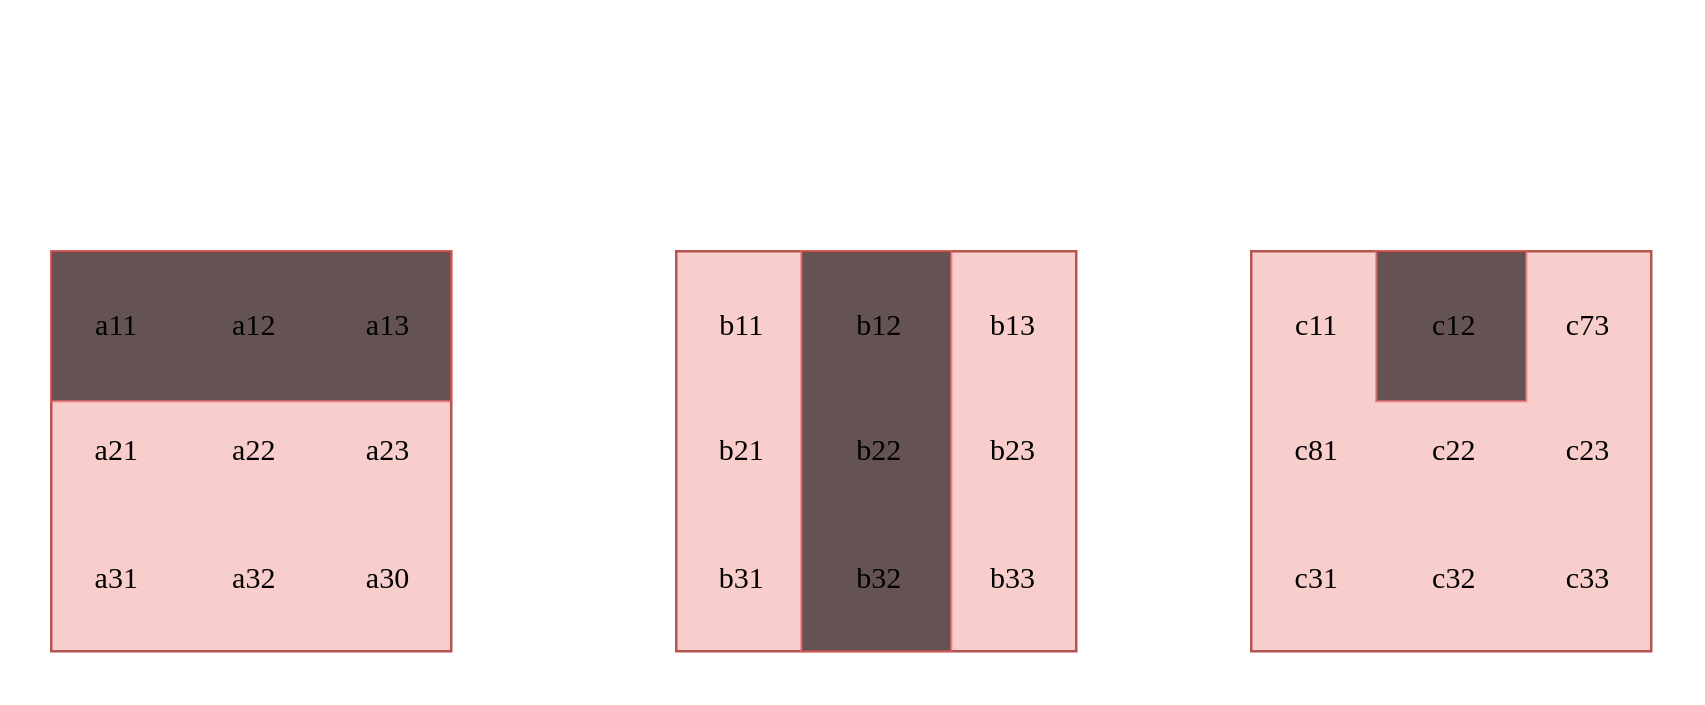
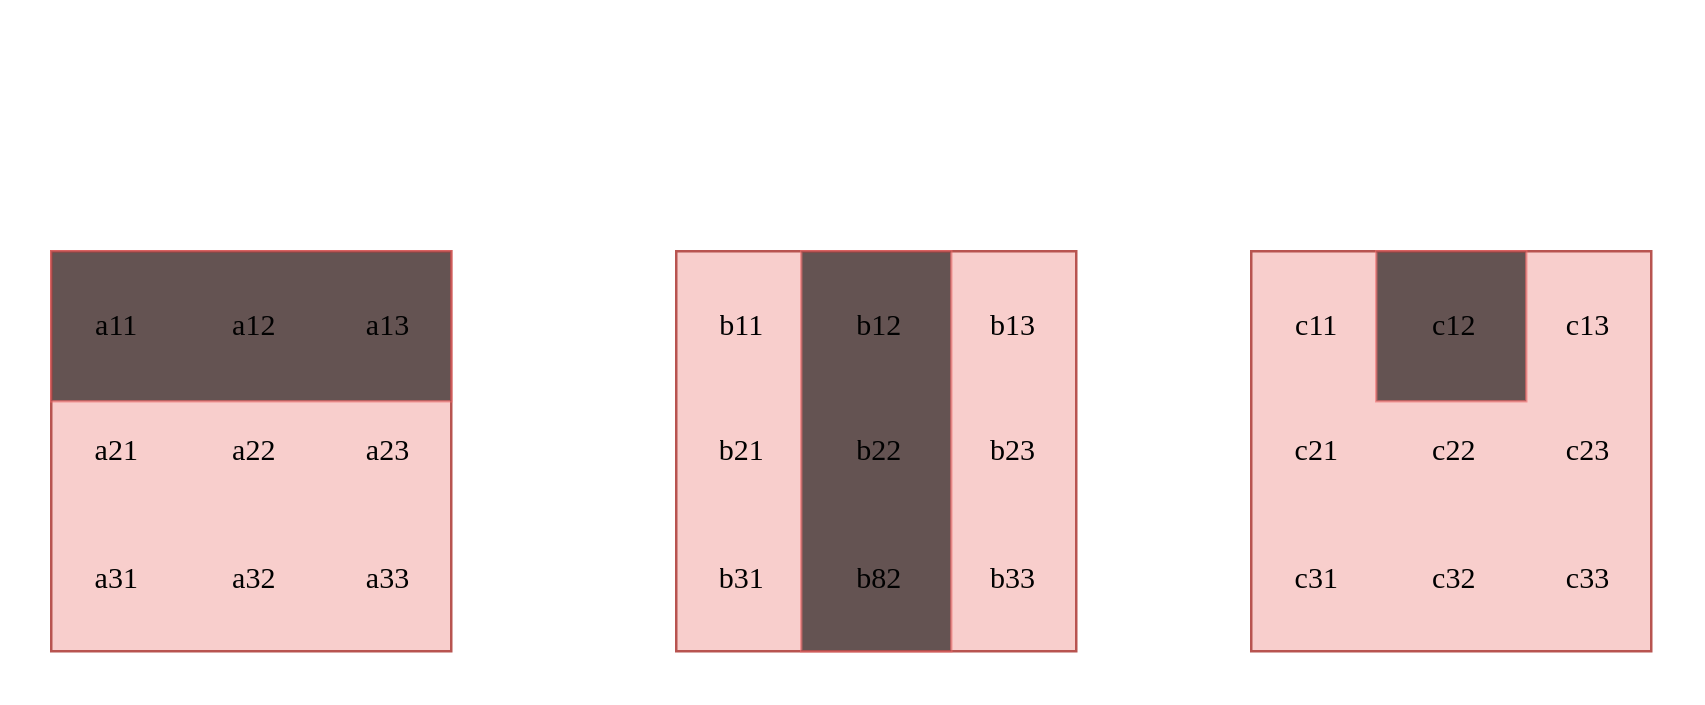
  <mxCell id="0" />
  <mxCell id="1" parent="0" />
  <mxCell id="2" value="" style="whiteSpace=wrap;html=1;aspect=fixed;fillColor=#f8cecc;strokeColor=#b85450;fontFamily=Comic Sans MS;" parent="1" vertex="1"><mxGeometry x="20" y="100" width="160" height="160" as="geometry" /></mxCell>
  <mxCell id="3" value="" style="whiteSpace=wrap;html=1;aspect=fixed;fillColor=#f8cecc;strokeColor=#b85450;fontFamily=Comic Sans MS;" parent="1" vertex="1"><mxGeometry x="270" y="100" width="160" height="160" as="geometry" /></mxCell>
  <mxCell id="4" value="&lt;font style=&quot;font-size: 48px;&quot;&gt;x&lt;/font&gt;" style="text;html=1;align=center;verticalAlign=middle;resizable=0;points=[];autosize=1;strokeColor=none;fillColor=none;rotation=0;fontFamily=Comic Sans MS;fontColor=#FFFFFF;" parent="1" vertex="1"><mxGeometry x="200" y="140" width="50" height="70" as="geometry" /></mxCell>
  <mxCell id="5" value="B" style="text;html=1;align=center;verticalAlign=middle;resizable=0;points=[];autosize=1;strokeColor=none;fillColor=none;fontSize=48;fontColor=#FFFFFF;" parent="1" vertex="1"><mxGeometry x="315" y="20" width="60" height="70" as="geometry" /></mxCell>
  <mxCell id="6" value="" style="whiteSpace=wrap;html=1;aspect=fixed;fillColor=#f8cecc;strokeColor=#b85450;fontFamily=Comic Sans MS;" parent="1" vertex="1"><mxGeometry x="500" y="100" width="160" height="160" as="geometry" /></mxCell>
  <mxCell id="7" value="=" style="text;html=1;align=center;verticalAlign=middle;resizable=0;points=[];autosize=1;strokeColor=none;fillColor=none;fontSize=48;fontFamily=Comic Sans MS;fontColor=#FFFFFF;" parent="1" vertex="1"><mxGeometry x="440" y="145" width="50" height="70" as="geometry" /></mxCell>
  <mxCell id="8" value="" style="shape=table;html=1;whiteSpace=wrap;startSize=0;container=1;collapsible=0;childLayout=tableLayout;columnLines=0;rowLines=0;fontSize=48;labelBackgroundColor=default;fillColor=#030303;swimlaneFillColor=default;strokeColor=none;swimlaneLine=0;fontColor=#000000;opacity=0;fontFamily=Comic Sans MS;" parent="1" vertex="1"><mxGeometry x="20" y="100" width="160" height="160" as="geometry" /></mxCell>
  <mxCell id="9" value="" style="shape=tableRow;horizontal=0;startSize=0;swimlaneHead=0;swimlaneBody=0;top=0;left=0;bottom=0;right=0;collapsible=0;dropTarget=0;fillColor=none;points=[[0,0.5],[1,0.5]];portConstraint=eastwest;fontSize=48;fontColor=#000000;fontFamily=Comic Sans MS;" parent="8" vertex="1"><mxGeometry width="160" height="59" as="geometry" /></mxCell>
  <mxCell id="10" value="a11" style="shape=partialRectangle;html=1;whiteSpace=wrap;connectable=0;fillColor=none;top=0;left=0;bottom=0;right=0;overflow=hidden;fontSize=12;fontColor=#000000;fontFamily=Comic Sans MS;" parent="9" vertex="1"><mxGeometry width="53" height="59" as="geometry"><mxRectangle width="53" height="59" as="alternateBounds" /></mxGeometry></mxCell>
  <mxCell id="11" value="a12" style="shape=partialRectangle;html=1;whiteSpace=wrap;connectable=0;fillColor=none;top=0;left=0;bottom=0;right=0;overflow=hidden;fontSize=12;fontColor=#000000;fontFamily=Comic Sans MS;" parent="9" vertex="1"><mxGeometry x="53" width="57" height="59" as="geometry"><mxRectangle width="57" height="59" as="alternateBounds" /></mxGeometry></mxCell>
  <mxCell id="12" value="a13" style="shape=partialRectangle;html=1;whiteSpace=wrap;connectable=0;fillColor=none;top=0;left=0;bottom=0;right=0;overflow=hidden;fontSize=12;fontColor=#000000;fontFamily=Comic Sans MS;" parent="9" vertex="1"><mxGeometry x="110" width="50" height="59" as="geometry"><mxRectangle width="50" height="59" as="alternateBounds" /></mxGeometry></mxCell>
  <mxCell id="13" value="" style="shape=tableRow;horizontal=0;startSize=0;swimlaneHead=0;swimlaneBody=0;top=0;left=0;bottom=0;right=0;collapsible=0;dropTarget=0;fillColor=none;points=[[0,0.5],[1,0.5]];portConstraint=eastwest;fontSize=48;fontColor=#000000;fontFamily=Comic Sans MS;" parent="8" vertex="1"><mxGeometry y="59" width="160" height="42" as="geometry" /></mxCell>
  <mxCell id="14" value="a21" style="shape=partialRectangle;html=1;whiteSpace=wrap;connectable=0;fillColor=none;top=0;left=0;bottom=0;right=0;overflow=hidden;fontSize=12;fontColor=#000000;fontFamily=Comic Sans MS;" parent="13" vertex="1"><mxGeometry width="53" height="42" as="geometry"><mxRectangle width="53" height="42" as="alternateBounds" /></mxGeometry></mxCell>
  <mxCell id="15" value="a22" style="shape=partialRectangle;html=1;whiteSpace=wrap;connectable=0;fillColor=none;top=0;left=0;bottom=0;right=0;overflow=hidden;fontSize=12;fontColor=#000000;fontFamily=Comic Sans MS;" parent="13" vertex="1"><mxGeometry x="53" width="57" height="42" as="geometry"><mxRectangle width="57" height="42" as="alternateBounds" /></mxGeometry></mxCell>
  <mxCell id="16" value="a23" style="shape=partialRectangle;html=1;whiteSpace=wrap;connectable=0;fillColor=none;top=0;left=0;bottom=0;right=0;overflow=hidden;fontSize=12;fontColor=#000000;fontFamily=Comic Sans MS;" parent="13" vertex="1"><mxGeometry x="110" width="50" height="42" as="geometry"><mxRectangle width="50" height="42" as="alternateBounds" /></mxGeometry></mxCell>
  <mxCell id="17" value="" style="shape=tableRow;horizontal=0;startSize=0;swimlaneHead=0;swimlaneBody=0;top=0;left=0;bottom=0;right=0;collapsible=0;dropTarget=0;fillColor=none;points=[[0,0.5],[1,0.5]];portConstraint=eastwest;fontSize=48;fontColor=#000000;fontFamily=Comic Sans MS;" parent="8" vertex="1"><mxGeometry y="101" width="160" height="59" as="geometry" /></mxCell>
  <mxCell id="18" value="a31" style="shape=partialRectangle;html=1;whiteSpace=wrap;connectable=0;fillColor=none;top=0;left=0;bottom=0;right=0;overflow=hidden;fontSize=12;fontColor=#000000;fontFamily=Comic Sans MS;" parent="17" vertex="1"><mxGeometry width="53" height="59" as="geometry"><mxRectangle width="53" height="59" as="alternateBounds" /></mxGeometry></mxCell>
  <mxCell id="19" value="a32" style="shape=partialRectangle;html=1;whiteSpace=wrap;connectable=0;fillColor=none;top=0;left=0;bottom=0;right=0;overflow=hidden;fontSize=12;fontColor=#000000;fontFamily=Comic Sans MS;" parent="17" vertex="1"><mxGeometry x="53" width="57" height="59" as="geometry"><mxRectangle width="57" height="59" as="alternateBounds" /></mxGeometry></mxCell>
- <mxCell id="20" value="a30&lt;br&gt;" style="shape=partialRectangle;html=1;whiteSpace=wrap;connectable=0;fillColor=none;top=0;left=0;bottom=0;right=0;overflow=hidden;fontSize=12;fontColor=#000000;fontFamily=Comic Sans MS;" parent="17" vertex="1"><mxGeometry x="110" width="50" height="59" as="geometry"><mxRectangle width="50" height="59" as="alternateBounds" /></mxGeometry></mxCell>
+ <mxCell id="20" value="a33&lt;br&gt;" style="shape=partialRectangle;html=1;whiteSpace=wrap;connectable=0;fillColor=none;top=0;left=0;bottom=0;right=0;overflow=hidden;fontSize=12;fontColor=#000000;fontFamily=Comic Sans MS;" parent="17" vertex="1"><mxGeometry x="110" width="50" height="59" as="geometry"><mxRectangle width="50" height="59" as="alternateBounds" /></mxGeometry></mxCell>
  <mxCell id="21" value="" style="shape=table;html=1;whiteSpace=wrap;startSize=0;container=1;collapsible=0;childLayout=tableLayout;columnLines=0;rowLines=0;fontSize=48;labelBackgroundColor=default;fillColor=#f8cecc;swimlaneFillColor=default;strokeColor=default;swimlaneLine=0;opacity=0;fontFamily=Comic Sans MS;" parent="1" vertex="1"><mxGeometry x="270" y="100" width="160" height="160" as="geometry" /></mxCell>
  <mxCell id="22" value="" style="shape=tableRow;horizontal=0;startSize=0;swimlaneHead=0;swimlaneBody=0;top=0;left=0;bottom=0;right=0;collapsible=0;dropTarget=0;fillColor=none;points=[[0,0.5],[1,0.5]];portConstraint=eastwest;fontSize=48;fontColor=#000000;fontFamily=Comic Sans MS;" parent="21" vertex="1"><mxGeometry width="160" height="59" as="geometry" /></mxCell>
  <mxCell id="23" value="b11" style="shape=partialRectangle;html=1;whiteSpace=wrap;connectable=0;fillColor=none;top=0;left=0;bottom=0;right=0;overflow=hidden;fontSize=12;fontColor=#000000;fontFamily=Comic Sans MS;" parent="22" vertex="1"><mxGeometry width="53" height="59" as="geometry"><mxRectangle width="53" height="59" as="alternateBounds" /></mxGeometry></mxCell>
  <mxCell id="24" value="b12" style="shape=partialRectangle;html=1;whiteSpace=wrap;connectable=0;fillColor=none;top=0;left=0;bottom=0;right=0;overflow=hidden;fontSize=12;fontColor=#000000;fontFamily=Comic Sans MS;" parent="22" vertex="1"><mxGeometry x="53" width="57" height="59" as="geometry"><mxRectangle width="57" height="59" as="alternateBounds" /></mxGeometry></mxCell>
  <mxCell id="25" value="b13" style="shape=partialRectangle;html=1;whiteSpace=wrap;connectable=0;fillColor=none;top=0;left=0;bottom=0;right=0;overflow=hidden;fontSize=12;fontColor=#000000;fontFamily=Comic Sans MS;" parent="22" vertex="1"><mxGeometry x="110" width="50" height="59" as="geometry"><mxRectangle width="50" height="59" as="alternateBounds" /></mxGeometry></mxCell>
  <mxCell id="26" value="" style="shape=tableRow;horizontal=0;startSize=0;swimlaneHead=0;swimlaneBody=0;top=0;left=0;bottom=0;right=0;collapsible=0;dropTarget=0;fillColor=none;points=[[0,0.5],[1,0.5]];portConstraint=eastwest;fontSize=48;fontColor=#000000;fontFamily=Comic Sans MS;" parent="21" vertex="1"><mxGeometry y="59" width="160" height="42" as="geometry" /></mxCell>
  <mxCell id="27" value="b21" style="shape=partialRectangle;html=1;whiteSpace=wrap;connectable=0;fillColor=none;top=0;left=0;bottom=0;right=0;overflow=hidden;fontSize=12;fontColor=#000000;fontFamily=Comic Sans MS;" parent="26" vertex="1"><mxGeometry width="53" height="42" as="geometry"><mxRectangle width="53" height="42" as="alternateBounds" /></mxGeometry></mxCell>
  <mxCell id="28" value="b22" style="shape=partialRectangle;html=1;whiteSpace=wrap;connectable=0;fillColor=none;top=0;left=0;bottom=0;right=0;overflow=hidden;fontSize=12;fontColor=#000000;fontFamily=Comic Sans MS;" parent="26" vertex="1"><mxGeometry x="53" width="57" height="42" as="geometry"><mxRectangle width="57" height="42" as="alternateBounds" /></mxGeometry></mxCell>
  <mxCell id="29" value="b23" style="shape=partialRectangle;html=1;whiteSpace=wrap;connectable=0;fillColor=none;top=0;left=0;bottom=0;right=0;overflow=hidden;fontSize=12;fontColor=#000000;fontFamily=Comic Sans MS;" parent="26" vertex="1"><mxGeometry x="110" width="50" height="42" as="geometry"><mxRectangle width="50" height="42" as="alternateBounds" /></mxGeometry></mxCell>
  <mxCell id="30" value="" style="shape=tableRow;horizontal=0;startSize=0;swimlaneHead=0;swimlaneBody=0;top=0;left=0;bottom=0;right=0;collapsible=0;dropTarget=0;fillColor=none;points=[[0,0.5],[1,0.5]];portConstraint=eastwest;fontSize=48;fontColor=#000000;fontFamily=Comic Sans MS;" parent="21" vertex="1"><mxGeometry y="101" width="160" height="59" as="geometry" /></mxCell>
  <mxCell id="31" value="b31" style="shape=partialRectangle;html=1;whiteSpace=wrap;connectable=0;fillColor=none;top=0;left=0;bottom=0;right=0;overflow=hidden;fontSize=12;fontColor=#000000;fontFamily=Comic Sans MS;" parent="30" vertex="1"><mxGeometry width="53" height="59" as="geometry"><mxRectangle width="53" height="59" as="alternateBounds" /></mxGeometry></mxCell>
- <mxCell id="32" value="b32" style="shape=partialRectangle;html=1;whiteSpace=wrap;connectable=0;fillColor=none;top=0;left=0;bottom=0;right=0;overflow=hidden;fontSize=12;fontColor=#000000;fontFamily=Comic Sans MS;" parent="30" vertex="1"><mxGeometry x="53" width="57" height="59" as="geometry"><mxRectangle width="57" height="59" as="alternateBounds" /></mxGeometry></mxCell>
+ <mxCell id="32" value="b82" style="shape=partialRectangle;html=1;whiteSpace=wrap;connectable=0;fillColor=none;top=0;left=0;bottom=0;right=0;overflow=hidden;fontSize=12;fontColor=#000000;fontFamily=Comic Sans MS;" parent="30" vertex="1"><mxGeometry x="53" width="57" height="59" as="geometry"><mxRectangle width="57" height="59" as="alternateBounds" /></mxGeometry></mxCell>
  <mxCell id="33" value="b33&lt;br&gt;" style="shape=partialRectangle;html=1;whiteSpace=wrap;connectable=0;fillColor=none;top=0;left=0;bottom=0;right=0;overflow=hidden;fontSize=12;fontColor=#000000;fontFamily=Comic Sans MS;" parent="30" vertex="1"><mxGeometry x="110" width="50" height="59" as="geometry"><mxRectangle width="50" height="59" as="alternateBounds" /></mxGeometry></mxCell>
  <mxCell id="34" value="" style="shape=table;html=1;whiteSpace=wrap;startSize=0;container=1;collapsible=0;childLayout=tableLayout;columnLines=0;rowLines=0;fontSize=48;labelBackgroundColor=default;fillColor=#030303;swimlaneFillColor=default;strokeColor=none;swimlaneLine=0;fontColor=#000000;opacity=0;fontFamily=Comic Sans MS;" parent="1" vertex="1"><mxGeometry x="500" y="100" width="160" height="160" as="geometry" /></mxCell>
  <mxCell id="35" value="" style="shape=tableRow;horizontal=0;startSize=0;swimlaneHead=0;swimlaneBody=0;top=0;left=0;bottom=0;right=0;collapsible=0;dropTarget=0;fillColor=none;points=[[0,0.5],[1,0.5]];portConstraint=eastwest;fontSize=48;fontColor=#000000;fontFamily=Comic Sans MS;" parent="34" vertex="1"><mxGeometry width="160" height="59" as="geometry" /></mxCell>
  <mxCell id="36" value="c11" style="shape=partialRectangle;html=1;whiteSpace=wrap;connectable=0;fillColor=none;top=0;left=0;bottom=0;right=0;overflow=hidden;fontSize=12;fontColor=#000000;fontFamily=Comic Sans MS;" parent="35" vertex="1"><mxGeometry width="53" height="59" as="geometry"><mxRectangle width="53" height="59" as="alternateBounds" /></mxGeometry></mxCell>
  <mxCell id="37" value="c12" style="shape=partialRectangle;html=1;whiteSpace=wrap;connectable=0;fillColor=none;top=0;left=0;bottom=0;right=0;overflow=hidden;fontSize=12;fontColor=#000000;fontFamily=Comic Sans MS;" parent="35" vertex="1"><mxGeometry x="53" width="57" height="59" as="geometry"><mxRectangle width="57" height="59" as="alternateBounds" /></mxGeometry></mxCell>
- <mxCell id="38" value="c73" style="shape=partialRectangle;html=1;whiteSpace=wrap;connectable=0;fillColor=none;top=0;left=0;bottom=0;right=0;overflow=hidden;fontSize=12;fontColor=#000000;fontFamily=Comic Sans MS;" parent="35" vertex="1"><mxGeometry x="110" width="50" height="59" as="geometry"><mxRectangle width="50" height="59" as="alternateBounds" /></mxGeometry></mxCell>
+ <mxCell id="38" value="c13" style="shape=partialRectangle;html=1;whiteSpace=wrap;connectable=0;fillColor=none;top=0;left=0;bottom=0;right=0;overflow=hidden;fontSize=12;fontColor=#000000;fontFamily=Comic Sans MS;" parent="35" vertex="1"><mxGeometry x="110" width="50" height="59" as="geometry"><mxRectangle width="50" height="59" as="alternateBounds" /></mxGeometry></mxCell>
  <mxCell id="39" value="" style="shape=tableRow;horizontal=0;startSize=0;swimlaneHead=0;swimlaneBody=0;top=0;left=0;bottom=0;right=0;collapsible=0;dropTarget=0;fillColor=none;points=[[0,0.5],[1,0.5]];portConstraint=eastwest;fontSize=48;fontColor=#000000;fontFamily=Comic Sans MS;" parent="34" vertex="1"><mxGeometry y="59" width="160" height="42" as="geometry" /></mxCell>
- <mxCell id="40" value="c81" style="shape=partialRectangle;html=1;whiteSpace=wrap;connectable=0;fillColor=none;top=0;left=0;bottom=0;right=0;overflow=hidden;fontSize=12;fontColor=#000000;fontFamily=Comic Sans MS;" parent="39" vertex="1"><mxGeometry width="53" height="42" as="geometry"><mxRectangle width="53" height="42" as="alternateBounds" /></mxGeometry></mxCell>
+ <mxCell id="40" value="c21" style="shape=partialRectangle;html=1;whiteSpace=wrap;connectable=0;fillColor=none;top=0;left=0;bottom=0;right=0;overflow=hidden;fontSize=12;fontColor=#000000;fontFamily=Comic Sans MS;" parent="39" vertex="1"><mxGeometry width="53" height="42" as="geometry"><mxRectangle width="53" height="42" as="alternateBounds" /></mxGeometry></mxCell>
  <mxCell id="41" value="c22" style="shape=partialRectangle;html=1;whiteSpace=wrap;connectable=0;fillColor=none;top=0;left=0;bottom=0;right=0;overflow=hidden;fontSize=12;fontColor=#000000;fontFamily=Comic Sans MS;" parent="39" vertex="1"><mxGeometry x="53" width="57" height="42" as="geometry"><mxRectangle width="57" height="42" as="alternateBounds" /></mxGeometry></mxCell>
  <mxCell id="42" value="c23" style="shape=partialRectangle;html=1;whiteSpace=wrap;connectable=0;fillColor=none;top=0;left=0;bottom=0;right=0;overflow=hidden;fontSize=12;fontColor=#000000;fontFamily=Comic Sans MS;" parent="39" vertex="1"><mxGeometry x="110" width="50" height="42" as="geometry"><mxRectangle width="50" height="42" as="alternateBounds" /></mxGeometry></mxCell>
  <mxCell id="43" value="" style="shape=tableRow;horizontal=0;startSize=0;swimlaneHead=0;swimlaneBody=0;top=0;left=0;bottom=0;right=0;collapsible=0;dropTarget=0;fillColor=none;points=[[0,0.5],[1,0.5]];portConstraint=eastwest;fontSize=48;fontColor=#000000;fontFamily=Comic Sans MS;" parent="34" vertex="1"><mxGeometry y="101" width="160" height="59" as="geometry" /></mxCell>
  <mxCell id="44" value="c31" style="shape=partialRectangle;html=1;whiteSpace=wrap;connectable=0;fillColor=none;top=0;left=0;bottom=0;right=0;overflow=hidden;fontSize=12;fontColor=#000000;fontFamily=Comic Sans MS;" parent="43" vertex="1"><mxGeometry width="53" height="59" as="geometry"><mxRectangle width="53" height="59" as="alternateBounds" /></mxGeometry></mxCell>
  <mxCell id="45" value="c32" style="shape=partialRectangle;html=1;whiteSpace=wrap;connectable=0;fillColor=none;top=0;left=0;bottom=0;right=0;overflow=hidden;fontSize=12;fontColor=#000000;fontFamily=Comic Sans MS;" parent="43" vertex="1"><mxGeometry x="53" width="57" height="59" as="geometry"><mxRectangle width="57" height="59" as="alternateBounds" /></mxGeometry></mxCell>
  <mxCell id="46" value="c33&lt;br&gt;" style="shape=partialRectangle;html=1;whiteSpace=wrap;connectable=0;fillColor=none;top=0;left=0;bottom=0;right=0;overflow=hidden;fontSize=12;fontColor=#000000;fontFamily=Comic Sans MS;" parent="43" vertex="1"><mxGeometry x="110" width="50" height="59" as="geometry"><mxRectangle width="50" height="59" as="alternateBounds" /></mxGeometry></mxCell>
  <mxCell id="47" value="" style="rounded=0;whiteSpace=wrap;html=1;labelBackgroundColor=default;strokeColor=#F06C6C;fontSize=48;fontColor=#000000;fillColor=#030303;opacity=60;rotation=0;glass=0;shadow=0;fontFamily=Comic Sans MS;" parent="1" vertex="1"><mxGeometry x="20" y="100" width="160" height="60" as="geometry" /></mxCell>
  <mxCell id="48" value="" style="rounded=0;whiteSpace=wrap;html=1;labelBackgroundColor=default;strokeColor=#F06C6C;fontSize=48;fontColor=#000000;fillColor=#030303;opacity=60;rotation=90;fontFamily=Comic Sans MS;" parent="1" vertex="1"><mxGeometry x="270" y="150" width="160" height="60" as="geometry" /></mxCell>
  <mxCell id="49" value="" style="rounded=0;whiteSpace=wrap;html=1;labelBackgroundColor=default;strokeColor=#F06C6C;fontSize=48;fontColor=#000000;fillColor=#030303;opacity=60;rotation=90;fontFamily=Comic Sans MS;" parent="1" vertex="1"><mxGeometry x="550" y="100" width="60" height="60" as="geometry" /></mxCell>
